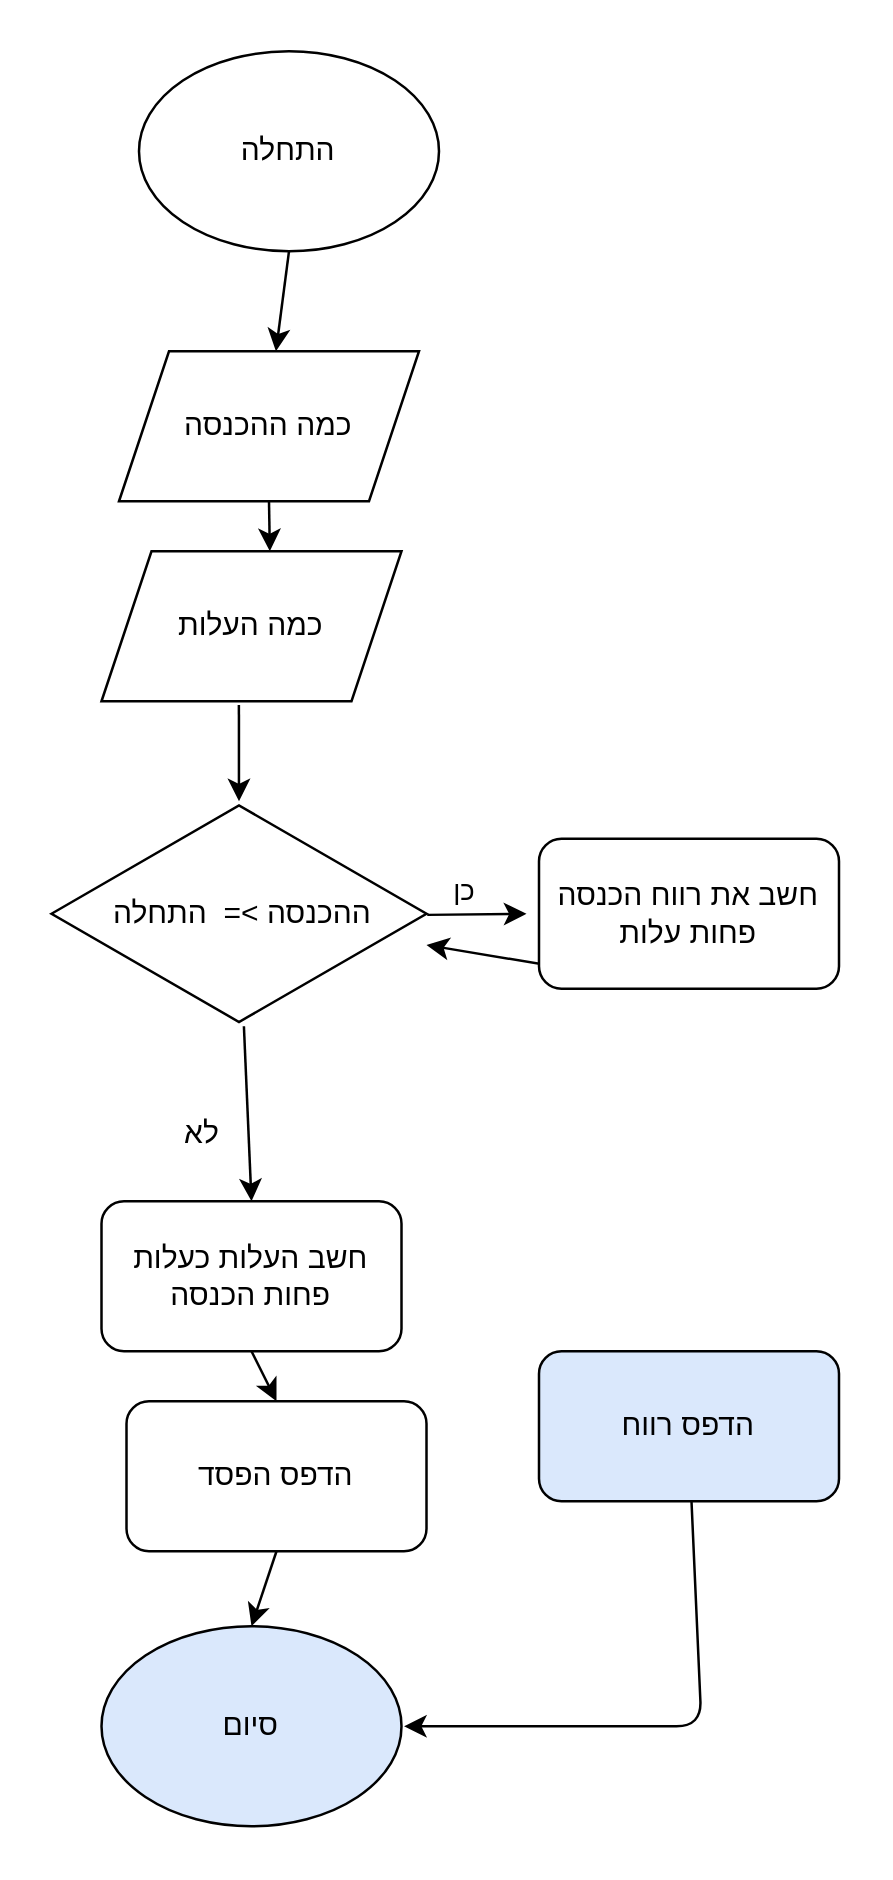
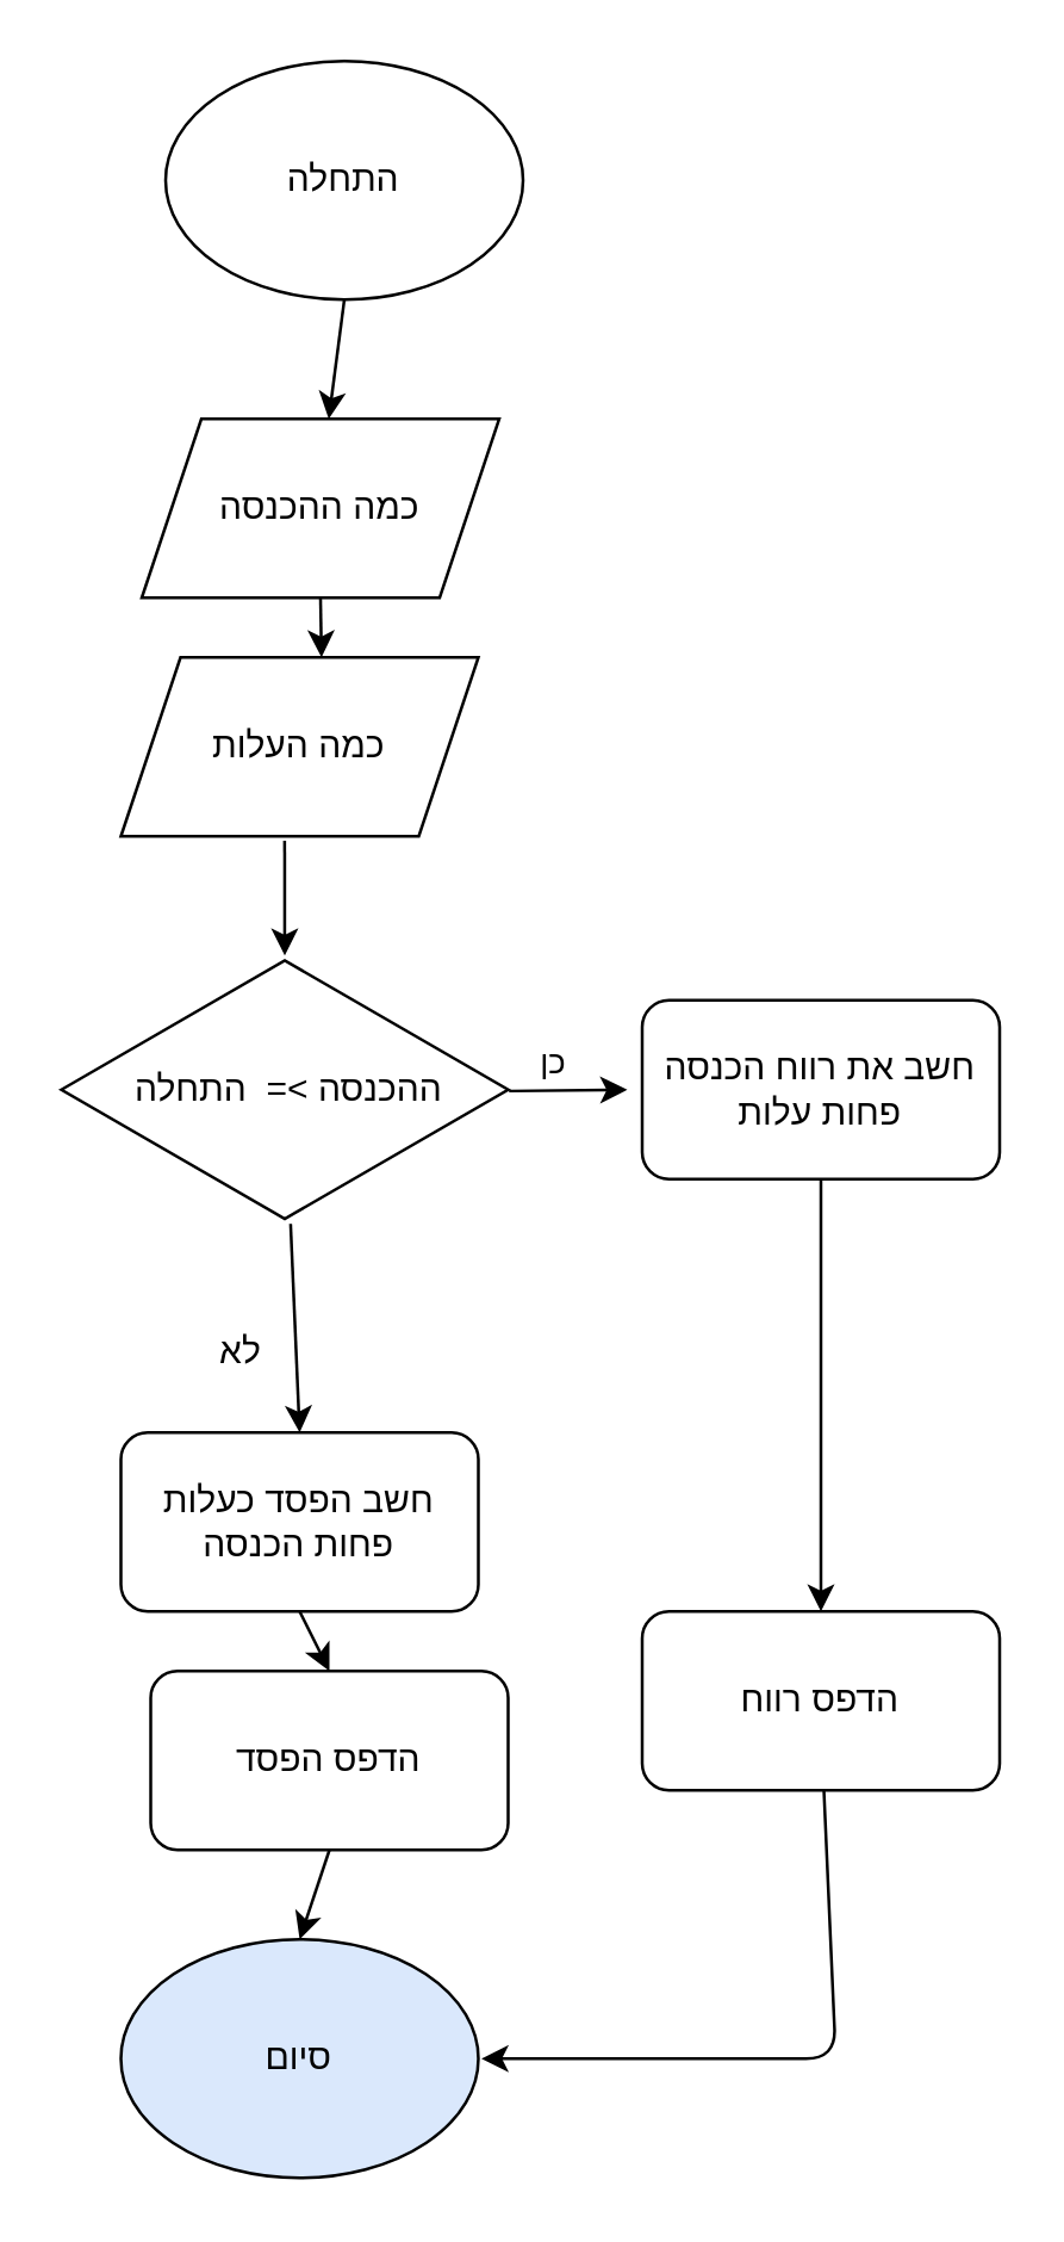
  <mxCell id="0" />
  <mxCell id="1" parent="0" />
  <mxCell id="2" style="edgeStyle=none;html=1;exitX=0.5;exitY=1;exitDx=0;exitDy=0;" edge="1" parent="1" source="3"><mxGeometry relative="1" as="geometry"><mxPoint x="109.778" y="140" as="targetPoint" /></mxGeometry></mxCell>
  <mxCell id="3" value="התחלה" style="ellipse;whiteSpace=wrap;html=1;" vertex="1" parent="1"><mxGeometry x="55" y="20" width="120" height="80" as="geometry" /></mxCell>
  <mxCell id="4" style="edgeStyle=none;html=1;exitX=0.5;exitY=1;exitDx=0;exitDy=0;" edge="1" parent="1" source="5"><mxGeometry relative="1" as="geometry"><mxPoint x="107.333" y="220" as="targetPoint" /></mxGeometry></mxCell>
  <mxCell id="5" value="כמה ההכנסה" style="shape=parallelogram;perimeter=parallelogramPerimeter;whiteSpace=wrap;html=1;fixedSize=1;" vertex="1" parent="1"><mxGeometry x="47" y="140" width="120" height="60" as="geometry" /></mxCell>
  <mxCell id="6" value="כמה העלות" style="shape=parallelogram;perimeter=parallelogramPerimeter;whiteSpace=wrap;html=1;fixedSize=1;" vertex="1" parent="1"><mxGeometry x="40" y="220" width="120" height="60" as="geometry" /></mxCell>
  <mxCell id="7" style="edgeStyle=none;html=1;exitX=1.002;exitY=0.505;exitDx=0;exitDy=0;exitPerimeter=0;" edge="1" parent="1" source="10"><mxGeometry relative="1" as="geometry"><mxPoint x="210" y="365" as="targetPoint" /><Array as="points" /></mxGeometry></mxCell>
  <mxCell id="8" value="כן" style="edgeLabel;html=1;align=center;verticalAlign=middle;resizable=0;points=[];" vertex="1" connectable="0" parent="7"><mxGeometry x="-0.296" y="10" relative="1" as="geometry"><mxPoint as="offset" /></mxGeometry></mxCell>
  <mxCell id="9" style="edgeStyle=none;html=1;" edge="1" parent="1" source="10"><mxGeometry relative="1" as="geometry"><mxPoint x="100" y="480" as="targetPoint" /></mxGeometry></mxCell>
  <mxCell id="10" value="&amp;nbsp;ההכנסה &amp;gt;=&amp;nbsp; התחלה" style="html=1;whiteSpace=wrap;aspect=fixed;shape=isoRectangle;" vertex="1" parent="1"><mxGeometry x="20" y="320" width="150" height="90" as="geometry" /></mxCell>
  <mxCell id="11" style="edgeStyle=none;html=1;exitX=0.433;exitY=1.025;exitDx=0;exitDy=0;exitPerimeter=0;" edge="1" parent="1"><mxGeometry relative="1" as="geometry"><mxPoint x="94.96" y="281.5" as="sourcePoint" /><mxPoint x="95" y="320" as="targetPoint" /><Array as="points" /></mxGeometry></mxCell>
- <mxCell id="12" style="edgeStyle=none;html=1;exitX=0.5;exitY=1;exitDx=0;exitDy=0;" edge="1" parent="1" source="13" target="10"><mxGeometry relative="1" as="geometry"><mxPoint x="270" y="510" as="targetPoint" /></mxGeometry></mxCell>
+ <mxCell id="12" style="edgeStyle=none;html=1;exitX=0.5;exitY=1;exitDx=0;exitDy=0;" edge="1" parent="1" source="13" target="15"><mxGeometry relative="1" as="geometry"><mxPoint x="270" y="510" as="targetPoint" /></mxGeometry></mxCell>
  <mxCell id="13" value="חשב את רווח הכנסה פחות עלות" style="rounded=1;whiteSpace=wrap;html=1;" vertex="1" parent="1"><mxGeometry x="215" y="335" width="120" height="60" as="geometry" /></mxCell>
  <mxCell id="14" style="edgeStyle=none;html=1;exitX=0.5;exitY=1;exitDx=0;exitDy=0;" edge="1" parent="1"><mxGeometry relative="1" as="geometry"><mxPoint x="161" y="690" as="targetPoint" /><mxPoint x="276" y="600" as="sourcePoint" /><Array as="points"><mxPoint x="280" y="690" /></Array></mxGeometry></mxCell>
- <mxCell id="15" value="הדפס רווח" style="rounded=1;whiteSpace=wrap;html=1;fillColor=#dae8fc;" vertex="1" parent="1"><mxGeometry x="215" y="540" width="120" height="60" as="geometry" /></mxCell>
+ <mxCell id="15" value="הדפס רווח" style="rounded=1;whiteSpace=wrap;html=1;" vertex="1" parent="1"><mxGeometry x="215" y="540" width="120" height="60" as="geometry" /></mxCell>
  <mxCell id="16" value="סיום" style="ellipse;whiteSpace=wrap;html=1;fillColor=#dae8fc;" vertex="1" parent="1"><mxGeometry x="40" y="650" width="120" height="80" as="geometry" /></mxCell>
  <mxCell id="17" value="לא" style="text;html=1;align=center;verticalAlign=middle;resizable=0;points=[];autosize=1;strokeColor=none;fillColor=none;" vertex="1" parent="1"><mxGeometry x="60" y="438" width="40" height="30" as="geometry" /></mxCell>
  <mxCell id="18" style="edgeStyle=none;html=1;exitX=0.5;exitY=1;exitDx=0;exitDy=0;entryX=0.5;entryY=0;entryDx=0;entryDy=0;" edge="1" parent="1" source="21" target="16"><mxGeometry relative="1" as="geometry" /></mxCell>
- <mxCell id="19" value="חשב העלות כעלות פחות הכנסה" style="rounded=1;whiteSpace=wrap;html=1;" vertex="1" parent="1"><mxGeometry x="40" y="480" width="120" height="60" as="geometry" /></mxCell>
+ <mxCell id="19" value="חשב הפסד כעלות פחות הכנסה" style="rounded=1;whiteSpace=wrap;html=1;" vertex="1" parent="1"><mxGeometry x="40" y="480" width="120" height="60" as="geometry" /></mxCell>
  <mxCell id="20" value="" style="edgeStyle=none;html=1;exitX=0.5;exitY=1;exitDx=0;exitDy=0;entryX=0.5;entryY=0;entryDx=0;entryDy=0;" edge="1" parent="1" source="19" target="21"><mxGeometry relative="1" as="geometry"><mxPoint x="100" y="540" as="sourcePoint" /><mxPoint x="100" y="650" as="targetPoint" /></mxGeometry></mxCell>
  <mxCell id="21" value="הדפס הפסד" style="rounded=1;whiteSpace=wrap;html=1;" vertex="1" parent="1"><mxGeometry x="50" y="560" width="120" height="60" as="geometry" /></mxCell>
